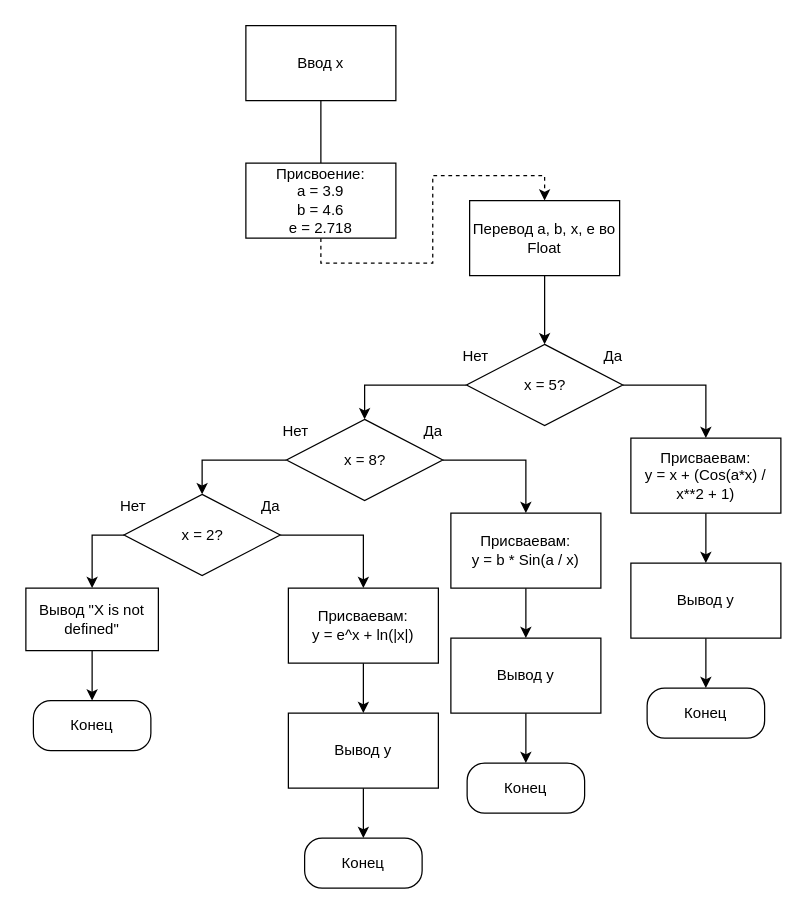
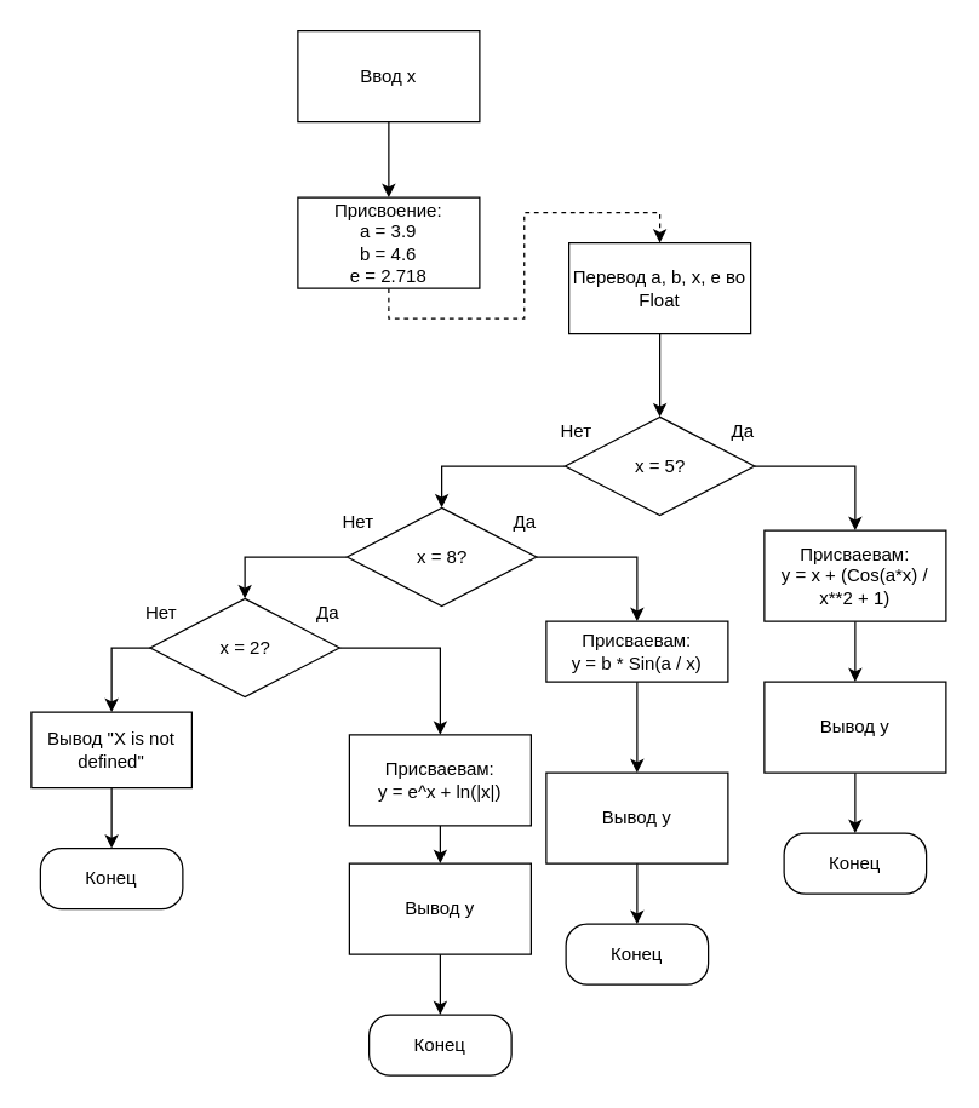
  <mxCell id="0" />
  <mxCell id="1" parent="0" />
  <mxCell id="2" style="edgeStyle=orthogonalEdgeStyle;rounded=0;orthogonalLoop=1;jettySize=auto;html=1;exitX=1;exitY=0.5;exitDx=0;exitDy=0;entryX=0.5;entryY=0;entryDx=0;entryDy=0;" edge="1" parent="1" source="4" target="14"><mxGeometry relative="1" as="geometry" /></mxCell>
  <mxCell id="3" style="edgeStyle=orthogonalEdgeStyle;rounded=0;orthogonalLoop=1;jettySize=auto;html=1;exitX=0;exitY=0.5;exitDx=0;exitDy=0;entryX=0.5;entryY=0;entryDx=0;entryDy=0;" edge="1" parent="1" source="4" target="20"><mxGeometry relative="1" as="geometry" /></mxCell>
  <mxCell id="4" value="x = 5?" style="rhombus;whiteSpace=wrap;html=1;" parent="1" vertex="1"><mxGeometry x="372.5" y="275" width="125" height="65" as="geometry" /></mxCell>
- <mxCell id="5" style="edgeStyle=orthogonalEdgeStyle;rounded=0;orthogonalLoop=1;jettySize=auto;html=1;exitX=0.5;exitY=1;exitDx=0;exitDy=0;entryX=0.5;entryY=0;entryDx=0;entryDy=0;endArrow=none;" edge="1" parent="1" source="6" target="10"><mxGeometry relative="1" as="geometry" /></mxCell>
+ <mxCell id="5" style="edgeStyle=orthogonalEdgeStyle;rounded=0;orthogonalLoop=1;jettySize=auto;html=1;exitX=0.5;exitY=1;exitDx=0;exitDy=0;entryX=0.5;entryY=0;entryDx=0;entryDy=0;" edge="1" parent="1" source="6" target="10"><mxGeometry relative="1" as="geometry" /></mxCell>
  <mxCell id="6" value="Ввод x" style="rounded=0;whiteSpace=wrap;html=1;" parent="1" vertex="1"><mxGeometry x="196" y="20" width="120" height="60" as="geometry" /></mxCell>
  <mxCell id="7" style="edgeStyle=orthogonalEdgeStyle;rounded=0;orthogonalLoop=1;jettySize=auto;html=1;exitX=0.5;exitY=1;exitDx=0;exitDy=0;entryX=0.5;entryY=0;entryDx=0;entryDy=0;" edge="1" parent="1" source="8" target="4"><mxGeometry relative="1" as="geometry" /></mxCell>
  <mxCell id="8" value="Перевод a, b, x, e во Float" style="rounded=0;whiteSpace=wrap;html=1;" vertex="1" parent="1"><mxGeometry x="375" y="160" width="120" height="60" as="geometry" /></mxCell>
  <mxCell id="9" style="edgeStyle=orthogonalEdgeStyle;rounded=0;orthogonalLoop=1;jettySize=auto;html=1;exitX=0.5;exitY=1;exitDx=0;exitDy=0;entryX=0.5;entryY=0;entryDx=0;entryDy=0;dashed=1;" edge="1" parent="1" source="10" target="8"><mxGeometry relative="1" as="geometry" /></mxCell>
  <mxCell id="10" value="Присвоение:&lt;br&gt;a = 3.9&lt;br&gt;b = 4.6&lt;br&gt;e =&amp;nbsp;2.718" style="rounded=0;whiteSpace=wrap;html=1;" vertex="1" parent="1"><mxGeometry x="196" y="130" width="120" height="60" as="geometry" /></mxCell>
  <mxCell id="11" value="Да" style="text;html=1;align=center;verticalAlign=middle;whiteSpace=wrap;rounded=0;" vertex="1" parent="1"><mxGeometry x="460" y="270" width="60" height="30" as="geometry" /></mxCell>
  <mxCell id="12" value="Нет" style="text;html=1;align=center;verticalAlign=middle;whiteSpace=wrap;rounded=0;" vertex="1" parent="1"><mxGeometry x="350" y="270" width="60" height="30" as="geometry" /></mxCell>
  <mxCell id="13" style="edgeStyle=orthogonalEdgeStyle;rounded=0;orthogonalLoop=1;jettySize=auto;html=1;exitX=0.5;exitY=1;exitDx=0;exitDy=0;entryX=0.5;entryY=0;entryDx=0;entryDy=0;" edge="1" parent="1" source="14" target="17"><mxGeometry relative="1" as="geometry" /></mxCell>
  <mxCell id="14" value="Присваевам:&lt;br&gt;y =&amp;nbsp;x + (Сos(a*x) / x**2 + 1)" style="rounded=0;whiteSpace=wrap;html=1;" vertex="1" parent="1"><mxGeometry x="504" y="350" width="120" height="60" as="geometry" /></mxCell>
  <mxCell id="15" value="Конец" style="rounded=1;whiteSpace=wrap;html=1;arcSize=35;" vertex="1" parent="1"><mxGeometry x="517" y="550" width="94" height="40" as="geometry" /></mxCell>
  <mxCell id="16" style="edgeStyle=orthogonalEdgeStyle;rounded=0;orthogonalLoop=1;jettySize=auto;html=1;exitX=0.5;exitY=1;exitDx=0;exitDy=0;entryX=0.5;entryY=0;entryDx=0;entryDy=0;" edge="1" parent="1" source="17" target="15"><mxGeometry relative="1" as="geometry" /></mxCell>
  <mxCell id="17" value="Вывод y" style="rounded=0;whiteSpace=wrap;html=1;" vertex="1" parent="1"><mxGeometry x="504" y="450" width="120" height="60" as="geometry" /></mxCell>
  <mxCell id="18" style="edgeStyle=orthogonalEdgeStyle;rounded=0;orthogonalLoop=1;jettySize=auto;html=1;exitX=1;exitY=0.5;exitDx=0;exitDy=0;entryX=0.5;entryY=0;entryDx=0;entryDy=0;" edge="1" parent="1" source="20" target="24"><mxGeometry relative="1" as="geometry" /></mxCell>
  <mxCell id="19" style="edgeStyle=orthogonalEdgeStyle;rounded=0;orthogonalLoop=1;jettySize=auto;html=1;exitX=0;exitY=0.5;exitDx=0;exitDy=0;entryX=0.5;entryY=0;entryDx=0;entryDy=0;" edge="1" parent="1" source="20" target="30"><mxGeometry relative="1" as="geometry" /></mxCell>
  <mxCell id="20" value="x = 8?" style="rhombus;whiteSpace=wrap;html=1;" vertex="1" parent="1"><mxGeometry x="228.5" y="335" width="125" height="65" as="geometry" /></mxCell>
  <mxCell id="21" value="Да" style="text;html=1;align=center;verticalAlign=middle;whiteSpace=wrap;rounded=0;" vertex="1" parent="1"><mxGeometry x="316" y="330" width="60" height="30" as="geometry" /></mxCell>
  <mxCell id="22" value="Нет" style="text;html=1;align=center;verticalAlign=middle;whiteSpace=wrap;rounded=0;" vertex="1" parent="1"><mxGeometry x="206" y="330" width="60" height="30" as="geometry" /></mxCell>
  <mxCell id="23" style="edgeStyle=orthogonalEdgeStyle;rounded=0;orthogonalLoop=1;jettySize=auto;html=1;exitX=0.5;exitY=1;exitDx=0;exitDy=0;entryX=0.5;entryY=0;entryDx=0;entryDy=0;" edge="1" parent="1" source="24" target="27"><mxGeometry relative="1" as="geometry" /></mxCell>
- <mxCell id="24" value="Присваевам:&lt;br&gt;y =&amp;nbsp;b * Sin(a / x)" style="rounded=0;whiteSpace=wrap;html=1;" vertex="1" parent="1"><mxGeometry x="360" y="410" width="120" height="60" as="geometry" /></mxCell>
+ <mxCell id="24" value="Присваевам:&lt;br&gt;y =&amp;nbsp;b * Sin(a / x)" style="rounded=0;whiteSpace=wrap;html=1;" vertex="1" parent="1"><mxGeometry x="360" y="410" width="120" height="40" as="geometry" /></mxCell>
  <mxCell id="25" value="Конец" style="rounded=1;whiteSpace=wrap;html=1;arcSize=35;" vertex="1" parent="1"><mxGeometry x="373" y="610" width="94" height="40" as="geometry" /></mxCell>
  <mxCell id="26" style="edgeStyle=orthogonalEdgeStyle;rounded=0;orthogonalLoop=1;jettySize=auto;html=1;exitX=0.5;exitY=1;exitDx=0;exitDy=0;entryX=0.5;entryY=0;entryDx=0;entryDy=0;" edge="1" parent="1" source="27" target="25"><mxGeometry relative="1" as="geometry" /></mxCell>
  <mxCell id="27" value="Вывод y" style="rounded=0;whiteSpace=wrap;html=1;" vertex="1" parent="1"><mxGeometry x="360" y="510" width="120" height="60" as="geometry" /></mxCell>
  <mxCell id="28" style="edgeStyle=orthogonalEdgeStyle;rounded=0;orthogonalLoop=1;jettySize=auto;html=1;exitX=1;exitY=0.5;exitDx=0;exitDy=0;entryX=0.5;entryY=0;entryDx=0;entryDy=0;" edge="1" parent="1" source="30" target="34"><mxGeometry relative="1" as="geometry" /></mxCell>
  <mxCell id="29" style="edgeStyle=orthogonalEdgeStyle;rounded=0;orthogonalLoop=1;jettySize=auto;html=1;exitX=0;exitY=0.5;exitDx=0;exitDy=0;entryX=0.5;entryY=0;entryDx=0;entryDy=0;" edge="1" parent="1" source="30" target="40"><mxGeometry relative="1" as="geometry" /></mxCell>
  <mxCell id="30" value="x = 2?" style="rhombus;whiteSpace=wrap;html=1;" vertex="1" parent="1"><mxGeometry x="98.5" y="395" width="125" height="65" as="geometry" /></mxCell>
  <mxCell id="31" value="Да" style="text;html=1;align=center;verticalAlign=middle;whiteSpace=wrap;rounded=0;" vertex="1" parent="1"><mxGeometry x="186" y="390" width="60" height="30" as="geometry" /></mxCell>
  <mxCell id="32" value="Нет" style="text;html=1;align=center;verticalAlign=middle;whiteSpace=wrap;rounded=0;" vertex="1" parent="1"><mxGeometry x="76" y="390" width="60" height="30" as="geometry" /></mxCell>
  <mxCell id="33" style="edgeStyle=orthogonalEdgeStyle;rounded=0;orthogonalLoop=1;jettySize=auto;html=1;exitX=0.5;exitY=1;exitDx=0;exitDy=0;entryX=0.5;entryY=0;entryDx=0;entryDy=0;" edge="1" parent="1" source="34" target="37"><mxGeometry relative="1" as="geometry" /></mxCell>
- <mxCell id="34" value="Присваевам:&lt;br&gt;y =&amp;nbsp;e^x + ln(|x|)" style="rounded=0;whiteSpace=wrap;html=1;" vertex="1" parent="1"><mxGeometry x="230" y="470" width="120" height="60" as="geometry" /></mxCell>
+ <mxCell id="34" value="Присваевам:&lt;br&gt;y =&amp;nbsp;e^x + ln(|x|)" style="rounded=0;whiteSpace=wrap;html=1;" vertex="1" parent="1"><mxGeometry x="230" y="485" width="120" height="60" as="geometry" /></mxCell>
  <mxCell id="35" value="Конец" style="rounded=1;whiteSpace=wrap;html=1;arcSize=35;" vertex="1" parent="1"><mxGeometry x="243" y="670" width="94" height="40" as="geometry" /></mxCell>
  <mxCell id="36" style="edgeStyle=orthogonalEdgeStyle;rounded=0;orthogonalLoop=1;jettySize=auto;html=1;exitX=0.5;exitY=1;exitDx=0;exitDy=0;entryX=0.5;entryY=0;entryDx=0;entryDy=0;" edge="1" parent="1" source="37" target="35"><mxGeometry relative="1" as="geometry" /></mxCell>
  <mxCell id="37" value="Вывод y" style="rounded=0;whiteSpace=wrap;html=1;" vertex="1" parent="1"><mxGeometry x="230" y="570" width="120" height="60" as="geometry" /></mxCell>
  <mxCell id="38" value="Конец" style="rounded=1;whiteSpace=wrap;html=1;arcSize=35;" vertex="1" parent="1"><mxGeometry x="26" y="560" width="94" height="40" as="geometry" /></mxCell>
  <mxCell id="39" style="edgeStyle=orthogonalEdgeStyle;rounded=0;orthogonalLoop=1;jettySize=auto;html=1;exitX=0.5;exitY=1;exitDx=0;exitDy=0;entryX=0.5;entryY=0;entryDx=0;entryDy=0;" edge="1" parent="1" source="40" target="38"><mxGeometry relative="1" as="geometry" /></mxCell>
  <mxCell id="40" value="Вывод&amp;nbsp;&quot;X is not defined&quot;" style="rounded=0;whiteSpace=wrap;html=1;" vertex="1" parent="1"><mxGeometry x="20" y="470" width="106" height="50" as="geometry" /></mxCell>
